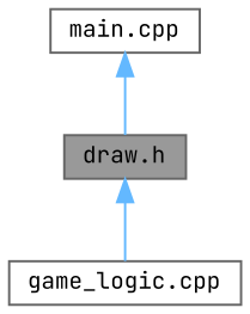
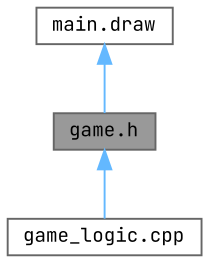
  digraph {
    fontname="JetBrains Mono"
    node [color=grey40 fillcolor=white fontname="JetBrains Mono" fontsize=10 shape=box style=filled]
    edge [color=steelblue1 dir=back fontname="JetBrains Mono" fontsize=10 labelfontname=Helvetica labelfontsize=10 style=solid]
-   n1 [color=gray40 fillcolor=grey60 fontcolor=black height=0.2 label="draw.h" width=0.4]
+   n1 [color=gray40 fillcolor=grey60 fontcolor=black height=0.2 label="game.h" width=0.4]
    n2 [height=0.2 label="game_logic.cpp" width=0.4]
-   n3 [height=0.2 label="main.cpp" width=0.4]
+   n3 [height=0.2 label="main.draw" width=0.4]
    n1 -> n2
    n3 -> n1
  }
